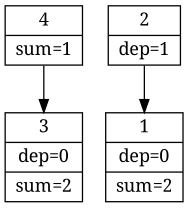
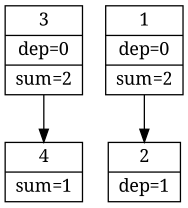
  digraph {
    fontname="Noto Serif"
    node [fontname="Noto Serif" shape=record]
    edge [fontname="Noto Serif"]
    n1 [label="{3|dep=0|sum=2}"]
    n2 [label="{4|sum=1}"]
    n3 [label="{1|dep=0|sum=2}"]
    n4 [label="{2|dep=1}"]
-   n2 -> n1
-   n4 -> n3
+   n1 -> n2
+   n3 -> n4
  }
